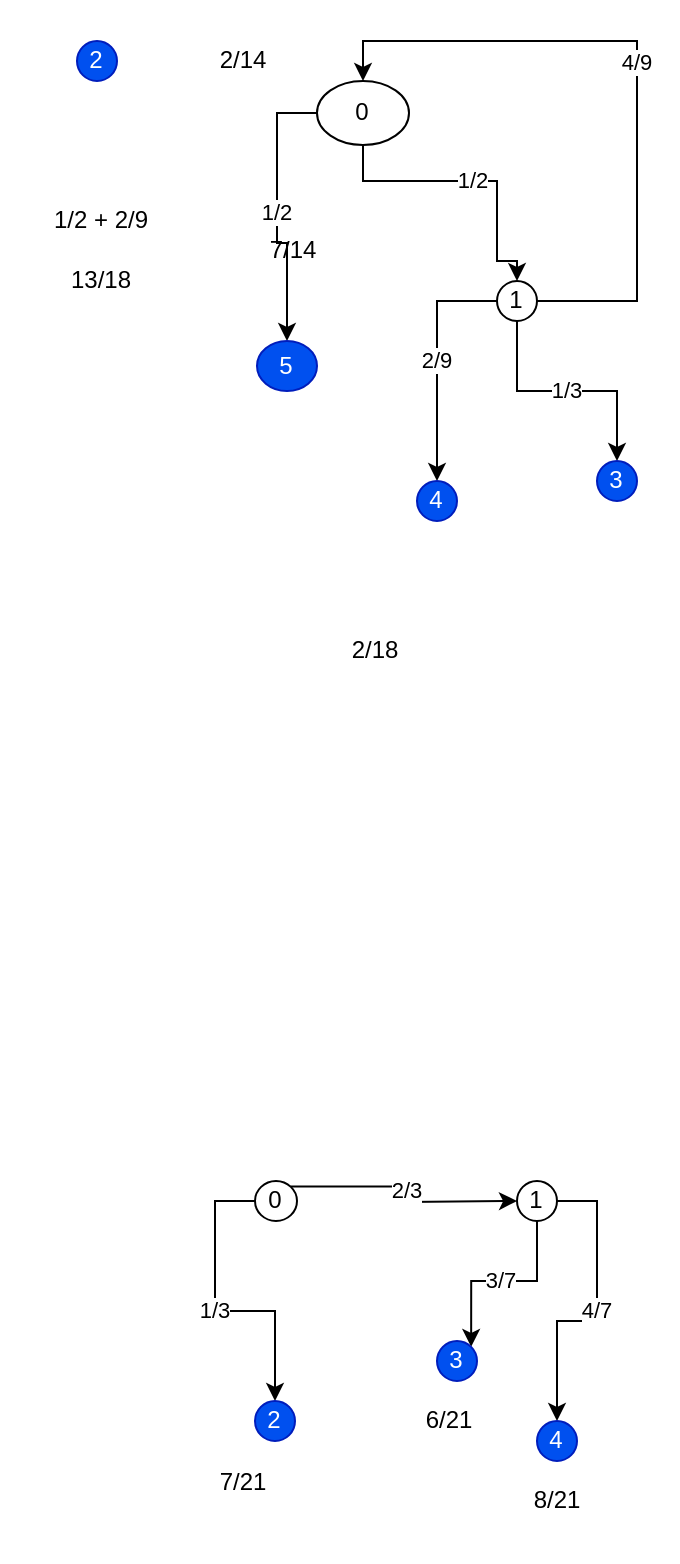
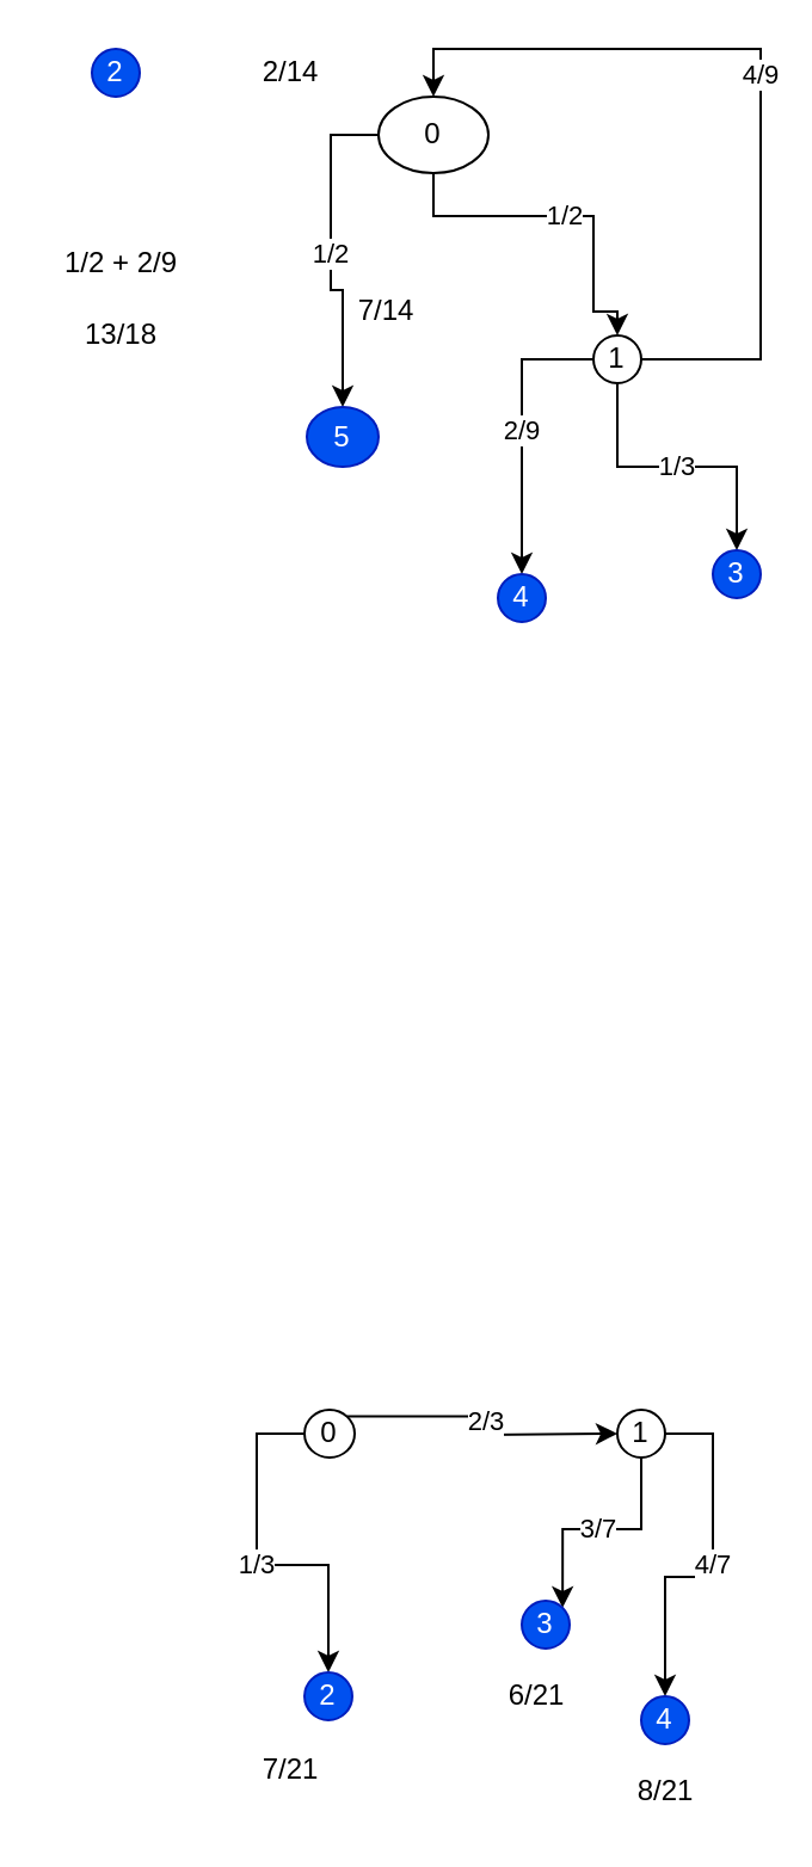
  <mxCell id="0" />
  <mxCell id="1" parent="0" />
  <mxCell id="2" value="1/2" style="edgeStyle=orthogonalEdgeStyle;rounded=0;orthogonalLoop=1;jettySize=auto;html=1;entryX=0.5;entryY=0;entryDx=0;entryDy=0;" edge="1" parent="1" source="4" target="8"><mxGeometry relative="1" as="geometry"><Array as="points"><mxPoint x="248" y="90" /><mxPoint x="248" y="130" /></Array></mxGeometry></mxCell>
  <mxCell id="3" value="1/2" style="edgeStyle=orthogonalEdgeStyle;rounded=0;orthogonalLoop=1;jettySize=auto;html=1;exitX=0;exitY=0.5;exitDx=0;exitDy=0;entryX=0.5;entryY=0;entryDx=0;entryDy=0;" edge="1" parent="1" source="4" target="11"><mxGeometry relative="1" as="geometry"><mxPoint x="198" y="190" as="targetPoint" /></mxGeometry></mxCell>
  <mxCell id="4" value="0" style="ellipse;whiteSpace=wrap;html=1;" vertex="1" parent="1"><mxGeometry x="158" y="40" width="46" height="32" as="geometry" /></mxCell>
  <mxCell id="5" value="1/3" style="edgeStyle=orthogonalEdgeStyle;rounded=0;orthogonalLoop=1;jettySize=auto;html=1;exitX=0.5;exitY=1;exitDx=0;exitDy=0;entryX=0.5;entryY=0;entryDx=0;entryDy=0;" edge="1" parent="1" source="8" target="10"><mxGeometry relative="1" as="geometry" /></mxCell>
  <mxCell id="6" value="2/9" style="edgeStyle=orthogonalEdgeStyle;rounded=0;orthogonalLoop=1;jettySize=auto;html=1;exitX=0;exitY=0.5;exitDx=0;exitDy=0;entryX=0.5;entryY=0;entryDx=0;entryDy=0;" edge="1" parent="1" source="8" target="12"><mxGeometry relative="1" as="geometry" /></mxCell>
  <mxCell id="7" value="4/9" style="edgeStyle=orthogonalEdgeStyle;rounded=0;orthogonalLoop=1;jettySize=auto;html=1;exitX=1;exitY=0.5;exitDx=0;exitDy=0;entryX=0.5;entryY=0;entryDx=0;entryDy=0;" edge="1" parent="1" source="8" target="4"><mxGeometry relative="1" as="geometry"><Array as="points"><mxPoint x="318" y="150" /><mxPoint x="318" y="20" /><mxPoint x="181" y="20" /></Array></mxGeometry></mxCell>
  <mxCell id="8" value="1" style="ellipse;whiteSpace=wrap;html=1;" vertex="1" parent="1"><mxGeometry x="248" y="140" width="20" height="20" as="geometry" /></mxCell>
  <mxCell id="9" value="2" style="ellipse;whiteSpace=wrap;html=1;fillColor=#0050ef;strokeColor=#001DBC;fontColor=#ffffff;" vertex="1" parent="1"><mxGeometry x="38" y="20" width="20" height="20" as="geometry" /></mxCell>
  <mxCell id="10" value="3" style="ellipse;whiteSpace=wrap;html=1;fillColor=#0050ef;strokeColor=#001DBC;fontColor=#ffffff;" vertex="1" parent="1"><mxGeometry x="298" y="230" width="20" height="20" as="geometry" /></mxCell>
  <mxCell id="11" value="5" style="ellipse;whiteSpace=wrap;html=1;fillColor=#0050ef;strokeColor=#001DBC;fontColor=#ffffff;" vertex="1" parent="1"><mxGeometry x="128" y="170" width="30" height="25" as="geometry" /></mxCell>
  <mxCell id="12" value="4" style="ellipse;whiteSpace=wrap;html=1;fillColor=#0050ef;strokeColor=#001DBC;fontColor=#ffffff;" vertex="1" parent="1"><mxGeometry x="208" y="240" width="20" height="20" as="geometry" /></mxCell>
  <mxCell id="13" value="&lt;span style=&quot;color: rgba(0 , 0 , 0 , 0) ; font-family: monospace ; font-size: 0px&quot;&gt;%3CmxGraphModel%3E%3Croot%3E%3CmxCell%20id%3D%220%22%2F%3E%3CmxCell%20id%3D%221%22%20parent%3D%220%22%2F%3E%3CmxCell%20id%3D%222%22%20value%3D%220%22%20style%3D%22ellipse%3BwhiteSpace%3Dwrap%3Bhtml%3D1%3B%22%20vertex%3D%221%22%20parent%3D%221%22%3E%3CmxGeometry%20x%3D%22210%22%20y%3D%22130%22%20width%3D%2220%22%20height%3D%2220%22%20as%3D%22geometry%22%2F%3E%3C%2FmxCell%3E%3C%2Froot%3E%3C%2FmxGraphModel%3E&lt;/span&gt;" style="text;html=1;align=center;verticalAlign=middle;resizable=0;points=[];autosize=1;" vertex="1" parent="1"><mxGeometry x="151" y="566" width="20" height="20" as="geometry" /></mxCell>
  <mxCell id="14" value="2/3" style="edgeStyle=orthogonalEdgeStyle;rounded=0;orthogonalLoop=1;jettySize=auto;html=1;exitX=1;exitY=0;exitDx=0;exitDy=0;" edge="1" parent="1" source="16"><mxGeometry relative="1" as="geometry"><mxPoint x="258" y="600" as="targetPoint" /></mxGeometry></mxCell>
  <mxCell id="15" value="1/3" style="edgeStyle=orthogonalEdgeStyle;rounded=0;orthogonalLoop=1;jettySize=auto;html=1;exitX=0;exitY=0.5;exitDx=0;exitDy=0;" edge="1" parent="1" source="16" target="20"><mxGeometry relative="1" as="geometry" /></mxCell>
  <mxCell id="16" value="0" style="ellipse;whiteSpace=wrap;html=1;" vertex="1" parent="1"><mxGeometry x="127" y="590" width="21" height="20" as="geometry" /></mxCell>
  <mxCell id="17" value="3/7" style="edgeStyle=orthogonalEdgeStyle;rounded=0;orthogonalLoop=1;jettySize=auto;html=1;exitX=0.5;exitY=1;exitDx=0;exitDy=0;entryX=1;entryY=0;entryDx=0;entryDy=0;" edge="1" parent="1" source="19" target="21"><mxGeometry relative="1" as="geometry" /></mxCell>
  <mxCell id="18" value="4/7" style="edgeStyle=orthogonalEdgeStyle;rounded=0;orthogonalLoop=1;jettySize=auto;html=1;exitX=1;exitY=0.5;exitDx=0;exitDy=0;entryX=0.5;entryY=0;entryDx=0;entryDy=0;" edge="1" parent="1" source="19" target="22"><mxGeometry relative="1" as="geometry" /></mxCell>
  <mxCell id="19" value="1" style="ellipse;whiteSpace=wrap;html=1;" vertex="1" parent="1"><mxGeometry x="258" y="590" width="20" height="20" as="geometry" /></mxCell>
  <mxCell id="20" value="2" style="ellipse;whiteSpace=wrap;html=1;fillColor=#0050ef;strokeColor=#001DBC;fontColor=#ffffff;" vertex="1" parent="1"><mxGeometry x="127" y="700" width="20" height="20" as="geometry" /></mxCell>
  <mxCell id="21" value="3" style="ellipse;whiteSpace=wrap;html=1;fillColor=#0050ef;strokeColor=#001DBC;fontColor=#ffffff;" vertex="1" parent="1"><mxGeometry x="218" y="670" width="20" height="20" as="geometry" /></mxCell>
  <mxCell id="22" value="4" style="ellipse;whiteSpace=wrap;html=1;fillColor=#0050ef;strokeColor=#001DBC;fontColor=#ffffff;" vertex="1" parent="1"><mxGeometry x="268" y="710" width="20" height="20" as="geometry" /></mxCell>
  <mxCell id="23" value="6/21" style="text;html=1;align=center;verticalAlign=middle;resizable=0;points=[];autosize=1;" vertex="1" parent="1"><mxGeometry x="204" y="700" width="40" height="20" as="geometry" /></mxCell>
  <mxCell id="24" value="7/21" style="text;html=1;align=center;verticalAlign=middle;resizable=0;points=[];autosize=1;" vertex="1" parent="1"><mxGeometry x="101" y="731" width="40" height="20" as="geometry" /></mxCell>
  <mxCell id="25" value="8/21&lt;br&gt;" style="text;html=1;align=center;verticalAlign=middle;resizable=0;points=[];autosize=1;" vertex="1" parent="1"><mxGeometry x="258" y="740" width="40" height="20" as="geometry" /></mxCell>
- <mxCell id="26" value="2/18" style="text;html=1;align=center;verticalAlign=middle;resizable=0;points=[];autosize=1;" vertex="1" parent="1"><mxGeometry x="167" y="315" width="40" height="20" as="geometry" /></mxCell>
  <mxCell id="27" value="1/2 + 2/9" style="text;html=1;align=center;verticalAlign=middle;resizable=0;points=[];autosize=1;" vertex="1" parent="1"><mxGeometry x="20" y="100" width="60" height="20" as="geometry" /></mxCell>
  <mxCell id="28" value="13/18" style="text;html=1;align=center;verticalAlign=middle;resizable=0;points=[];autosize=1;" vertex="1" parent="1"><mxGeometry x="25" y="130" width="50" height="20" as="geometry" /></mxCell>
- <mxCell id="29" value="7/14" style="text;html=1;align=center;verticalAlign=middle;resizable=0;points=[];autosize=1;" vertex="1" parent="1"><mxGeometry x="126" y="115" width="40" height="20" as="geometry" /></mxCell>
+ <mxCell id="29" value="7/14" style="text;html=1;align=center;verticalAlign=middle;resizable=0;points=[];autosize=1;" vertex="1" parent="1"><mxGeometry x="141" y="120" width="40" height="20" as="geometry" /></mxCell>
  <mxCell id="30" value="2/14" style="text;html=1;align=center;verticalAlign=middle;resizable=0;points=[];autosize=1;" vertex="1" parent="1"><mxGeometry x="101" y="20" width="40" height="20" as="geometry" /></mxCell>
